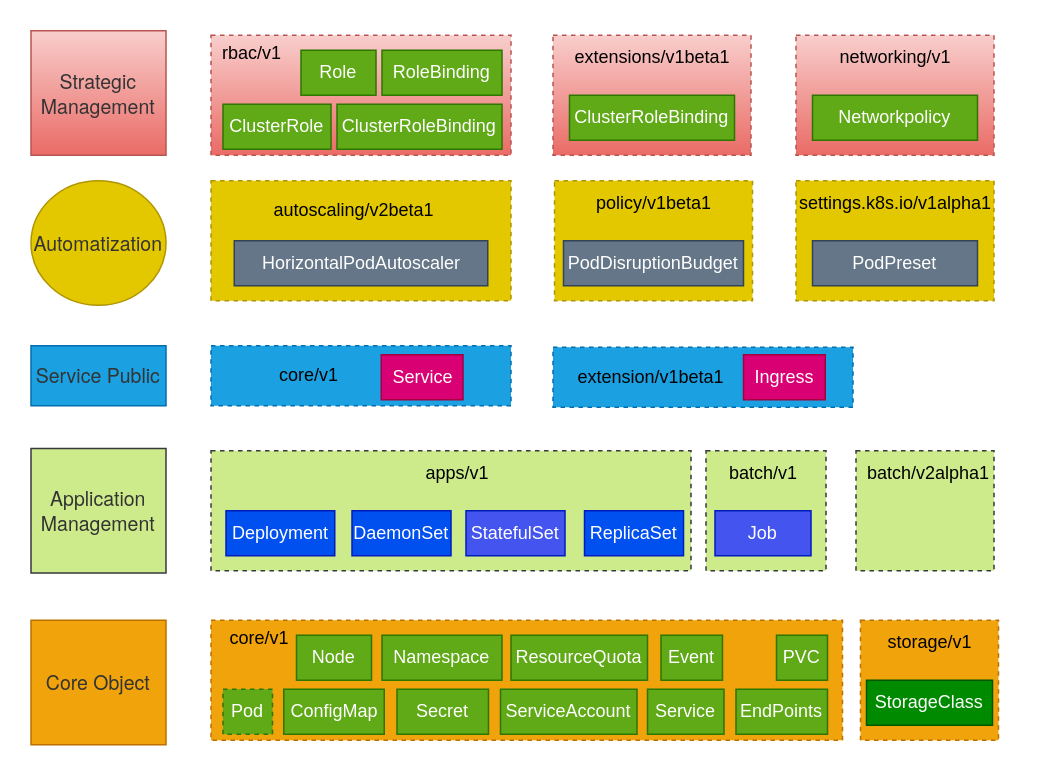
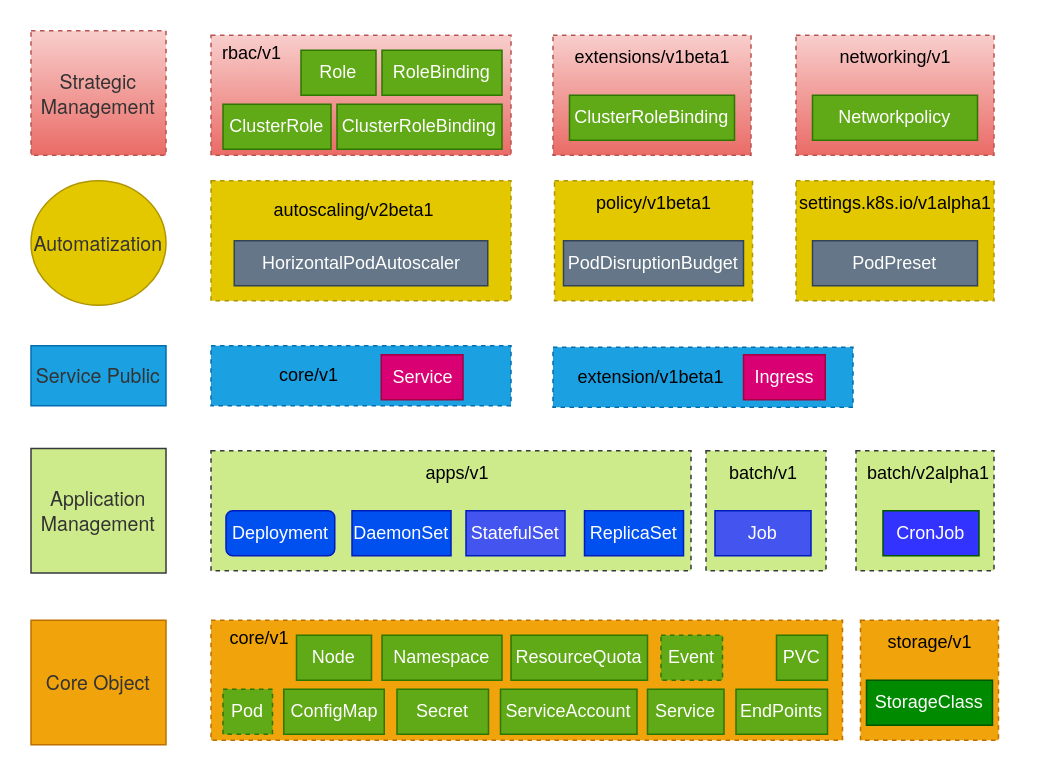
  <mxCell id="0" />
  <mxCell id="1" parent="0" />
  <mxCell id="2" value="" style="rounded=0;whiteSpace=wrap;html=1;dashed=1;fillColor=#f8cecc;strokeColor=#b85450;gradientColor=#ea6b66;" vertex="1" parent="1"><mxGeometry x="140" y="23" width="200" height="80" as="geometry" /></mxCell>
  <mxCell id="3" value="rbac/v1" style="text;html=1;resizable=0;autosize=1;align=center;verticalAlign=middle;points=[];fillColor=none;strokeColor=none;rounded=0;dashed=1;" vertex="1" parent="1"><mxGeometry x="137" y="20" width="60" height="30" as="geometry" /></mxCell>
  <mxCell id="4" value="Role" style="rounded=0;whiteSpace=wrap;html=1;fillColor=#60a917;strokeColor=#2D7600;fillStyle=auto;fontColor=#ffffff;" vertex="1" parent="1"><mxGeometry x="200" y="33" width="50" height="30" as="geometry" /></mxCell>
  <mxCell id="5" value="RoleBinding" style="rounded=0;whiteSpace=wrap;html=1;fillColor=#60a917;strokeColor=#2D7600;fontColor=#ffffff;" vertex="1" parent="1"><mxGeometry x="254" y="33" width="80" height="30" as="geometry" /></mxCell>
  <mxCell id="6" value="ClusterRole" style="rounded=0;whiteSpace=wrap;html=1;fillColor=#60a917;strokeColor=#2D7600;fontColor=#ffffff;" vertex="1" parent="1"><mxGeometry x="148" y="69" width="72" height="30" as="geometry" /></mxCell>
  <mxCell id="7" value="ClusterRoleBinding" style="rounded=0;whiteSpace=wrap;html=1;fillColor=#60a917;strokeColor=#2D7600;fontColor=#ffffff;" vertex="1" parent="1"><mxGeometry x="224" y="69" width="110" height="30" as="geometry" /></mxCell>
  <mxCell id="8" value="" style="rounded=0;whiteSpace=wrap;html=1;dashed=1;fillColor=#f8cecc;strokeColor=#b85450;gradientColor=#ea6b66;" vertex="1" parent="1"><mxGeometry x="368" y="23" width="132" height="80" as="geometry" /></mxCell>
  <mxCell id="9" value="extensions/v1beta1" style="text;html=1;resizable=0;autosize=1;align=center;verticalAlign=middle;points=[];fillColor=none;strokeColor=none;rounded=0;dashed=1;" vertex="1" parent="1"><mxGeometry x="369" y="23" width="130" height="30" as="geometry" /></mxCell>
  <mxCell id="10" value="ClusterRoleBinding" style="rounded=0;whiteSpace=wrap;html=1;fillColor=#60a917;strokeColor=#2D7600;fontColor=#ffffff;" vertex="1" parent="1"><mxGeometry x="379" y="63" width="110" height="30" as="geometry" /></mxCell>
  <mxCell id="11" value="" style="rounded=0;whiteSpace=wrap;html=1;dashed=1;fillColor=#f8cecc;strokeColor=#b85450;gradientColor=#ea6b66;" vertex="1" parent="1"><mxGeometry x="530" y="23" width="132" height="80" as="geometry" /></mxCell>
  <mxCell id="12" value="networking/v1" style="text;html=1;resizable=0;autosize=1;align=center;verticalAlign=middle;points=[];fillColor=none;strokeColor=none;rounded=0;dashed=1;" vertex="1" parent="1"><mxGeometry x="546" y="23" width="100" height="30" as="geometry" /></mxCell>
  <mxCell id="13" value="Networkpolicy" style="rounded=0;whiteSpace=wrap;html=1;fillColor=#60a917;strokeColor=#2D7600;fontColor=#ffffff;" vertex="1" parent="1"><mxGeometry x="541" y="63" width="110" height="30" as="geometry" /></mxCell>
  <mxCell id="14" value="" style="rounded=0;whiteSpace=wrap;html=1;dashed=1;fillColor=#e3c800;fontColor=#000000;strokeColor=#B09500;" vertex="1" parent="1"><mxGeometry x="140" y="120" width="200" height="80" as="geometry" /></mxCell>
  <mxCell id="15" value="autoscaling/v2beta1" style="text;html=1;resizable=0;autosize=1;align=center;verticalAlign=middle;points=[];fillColor=none;strokeColor=none;rounded=0;dashed=1;" vertex="1" parent="1"><mxGeometry x="170" y="125" width="130" height="30" as="geometry" /></mxCell>
  <mxCell id="16" value="HorizontalPodAutoscaler" style="rounded=0;whiteSpace=wrap;html=1;fillColor=#647687;fontColor=#ffffff;strokeColor=#314354;" vertex="1" parent="1"><mxGeometry x="155.5" y="160" width="169" height="30" as="geometry" /></mxCell>
  <mxCell id="17" value="" style="rounded=0;whiteSpace=wrap;html=1;dashed=1;fillColor=#e3c800;fontColor=#000000;strokeColor=#B09500;" vertex="1" parent="1"><mxGeometry x="369" y="120" width="132" height="80" as="geometry" /></mxCell>
  <mxCell id="18" value="policy/v1beta1" style="text;html=1;resizable=0;autosize=1;align=center;verticalAlign=middle;points=[];fillColor=none;strokeColor=none;rounded=0;dashed=1;" vertex="1" parent="1"><mxGeometry x="385" y="120" width="100" height="30" as="geometry" /></mxCell>
  <mxCell id="19" value="PodDisruptionBudget" style="rounded=0;whiteSpace=wrap;html=1;fillColor=#647687;fontColor=#ffffff;strokeColor=#314354;" vertex="1" parent="1"><mxGeometry x="375" y="160" width="120" height="30" as="geometry" /></mxCell>
  <mxCell id="20" value="" style="rounded=0;whiteSpace=wrap;html=1;dashed=1;fillColor=#e3c800;fontColor=#000000;strokeColor=#B09500;" vertex="1" parent="1"><mxGeometry x="530" y="120" width="132" height="80" as="geometry" /></mxCell>
  <mxCell id="21" value="settings.k8s.io/v1alpha1" style="text;html=1;resizable=0;autosize=1;align=center;verticalAlign=middle;points=[];fillColor=none;strokeColor=none;rounded=0;dashed=1;" vertex="1" parent="1"><mxGeometry x="521" y="120" width="150" height="30" as="geometry" /></mxCell>
  <mxCell id="22" value="PodPreset" style="rounded=0;whiteSpace=wrap;html=1;fillColor=#647687;fontColor=#ffffff;strokeColor=#314354;" vertex="1" parent="1"><mxGeometry x="541" y="160" width="110" height="30" as="geometry" /></mxCell>
  <mxCell id="23" value="" style="rounded=0;whiteSpace=wrap;html=1;dashed=1;fillColor=#1ba1e2;strokeColor=#006EAF;fontColor=#ffffff;" vertex="1" parent="1"><mxGeometry x="140" y="230" width="200" height="40" as="geometry" /></mxCell>
  <mxCell id="24" value="core/v1" style="text;html=1;resizable=0;autosize=1;align=center;verticalAlign=middle;points=[];fillColor=none;strokeColor=none;rounded=0;dashed=1;" vertex="1" parent="1"><mxGeometry x="175" y="235" width="60" height="30" as="geometry" /></mxCell>
  <mxCell id="25" value="Service" style="rounded=0;whiteSpace=wrap;html=1;fillColor=#d80073;strokeColor=#A50040;fontColor=#ffffff;" vertex="1" parent="1"><mxGeometry x="253.5" y="236" width="54.5" height="30" as="geometry" /></mxCell>
  <mxCell id="26" value="" style="rounded=0;whiteSpace=wrap;html=1;dashed=1;fillColor=#1ba1e2;strokeColor=#006EAF;fontColor=#ffffff;" vertex="1" parent="1"><mxGeometry x="368" y="231" width="200" height="40" as="geometry" /></mxCell>
  <mxCell id="27" value="extension/v1beta1" style="text;html=1;resizable=0;autosize=1;align=center;verticalAlign=middle;points=[];fillColor=none;strokeColor=none;rounded=0;dashed=1;" vertex="1" parent="1"><mxGeometry x="373" y="236" width="120" height="30" as="geometry" /></mxCell>
  <mxCell id="28" value="Ingress" style="rounded=0;whiteSpace=wrap;html=1;fillColor=#d80073;strokeColor=#A50040;fontColor=#ffffff;" vertex="1" parent="1"><mxGeometry x="495" y="236" width="54.5" height="30" as="geometry" /></mxCell>
  <mxCell id="29" value="" style="rounded=0;whiteSpace=wrap;html=1;dashed=1;fillColor=#cdeb8b;strokeColor=#36393d;" vertex="1" parent="1"><mxGeometry x="140" y="300" width="320" height="80" as="geometry" /></mxCell>
  <mxCell id="30" value="apps/v1" style="text;html=1;resizable=0;autosize=1;align=center;verticalAlign=middle;points=[];fillColor=none;strokeColor=none;rounded=0;dashed=1;" vertex="1" parent="1"><mxGeometry x="269" y="300" width="70" height="30" as="geometry" /></mxCell>
- <mxCell id="31" value="Deployment" style="rounded=0;whiteSpace=wrap;html=1;fillColor=#0050ef;fontColor=#ffffff;strokeColor=#001DBC;" vertex="1" parent="1"><mxGeometry x="150" y="340" width="72.5" height="30" as="geometry" /></mxCell>
+ <mxCell id="31" value="Deployment" style="whiteSpace=wrap;html=1;fillColor=#0050ef;fontColor=#ffffff;strokeColor=#001DBC;rounded=1;" vertex="1" parent="1"><mxGeometry x="150" y="340" width="72.5" height="30" as="geometry" /></mxCell>
  <mxCell id="32" value="DaemonSet" style="rounded=0;whiteSpace=wrap;html=1;fillColor=#0050ef;fontColor=#ffffff;strokeColor=#001DBC;" vertex="1" parent="1"><mxGeometry x="234" y="340" width="66" height="30" as="geometry" /></mxCell>
  <mxCell id="33" value="StatefulSet" style="rounded=0;whiteSpace=wrap;html=1;fillColor=#4354ef;fontColor=#ffffff;strokeColor=#001DBC;" vertex="1" parent="1"><mxGeometry x="310" y="340" width="66" height="30" as="geometry" /></mxCell>
  <mxCell id="34" value="ReplicaSet" style="rounded=0;whiteSpace=wrap;html=1;fillColor=#0050ef;fontColor=#ffffff;strokeColor=#001DBC;" vertex="1" parent="1"><mxGeometry x="389" y="340" width="66" height="30" as="geometry" /></mxCell>
  <mxCell id="35" value="" style="rounded=0;whiteSpace=wrap;html=1;dashed=1;fillColor=#cdeb8b;strokeColor=#36393d;" vertex="1" parent="1"><mxGeometry x="470" y="300" width="80" height="80" as="geometry" /></mxCell>
  <mxCell id="36" value="batch/v1" style="text;html=1;resizable=0;autosize=1;align=center;verticalAlign=middle;points=[];fillColor=none;strokeColor=none;rounded=0;dashed=1;" vertex="1" parent="1"><mxGeometry x="473" y="300" width="70" height="30" as="geometry" /></mxCell>
  <mxCell id="37" value="Job" style="rounded=0;whiteSpace=wrap;html=1;fillColor=#4354EF;fontColor=#ffffff;strokeColor=#001DBC;" vertex="1" parent="1"><mxGeometry x="476" y="340" width="64" height="30" as="geometry" /></mxCell>
  <mxCell id="38" value="" style="rounded=0;whiteSpace=wrap;html=1;dashed=1;fillColor=#cdeb8b;strokeColor=#36393d;" vertex="1" parent="1"><mxGeometry x="570" y="300" width="92" height="80" as="geometry" /></mxCell>
  <mxCell id="39" value="batch/v2alpha1" style="text;html=1;resizable=0;autosize=1;align=center;verticalAlign=middle;points=[];fillColor=none;strokeColor=none;rounded=0;dashed=1;" vertex="1" parent="1"><mxGeometry x="568" y="300" width="100" height="30" as="geometry" /></mxCell>
+ <mxCell id="40" value="CronJob" style="rounded=0;whiteSpace=wrap;html=1;fillColor=#3333FF;fontColor=#ffffff;strokeColor=#005700;" vertex="1" parent="1"><mxGeometry x="588" y="340" width="64" height="30" as="geometry" /></mxCell>
  <mxCell id="41" value="" style="rounded=0;whiteSpace=wrap;html=1;dashed=1;fillColor=#f0a30a;fontColor=#000000;strokeColor=#BD7000;" vertex="1" parent="1"><mxGeometry x="140" y="413" width="421" height="80" as="geometry" /></mxCell>
  <mxCell id="42" value="core/v1" style="text;html=1;resizable=0;autosize=1;align=center;verticalAlign=middle;points=[];fillColor=none;strokeColor=none;rounded=0;dashed=1;" vertex="1" parent="1"><mxGeometry x="142" y="410" width="60" height="30" as="geometry" /></mxCell>
  <mxCell id="43" value="Node" style="rounded=0;whiteSpace=wrap;html=1;fillColor=#60a917;strokeColor=#2D7600;fontColor=#ffffff;" vertex="1" parent="1"><mxGeometry x="197" y="423" width="50" height="30" as="geometry" /></mxCell>
  <mxCell id="44" value="Namespace" style="rounded=0;whiteSpace=wrap;html=1;fillColor=#60a917;fontColor=#ffffff;strokeColor=#2D7600;" vertex="1" parent="1"><mxGeometry x="254" y="423" width="80" height="30" as="geometry" /></mxCell>
  <mxCell id="45" value="Pod" style="rounded=0;whiteSpace=wrap;html=1;fillColor=#60a917;fontColor=#ffffff;strokeColor=#2D7600;dashed=1;" vertex="1" parent="1"><mxGeometry x="148" y="459" width="33" height="30" as="geometry" /></mxCell>
  <mxCell id="46" value="ConfigMap" style="rounded=0;whiteSpace=wrap;html=1;fillColor=#60a917;fontColor=#ffffff;strokeColor=#2D7600;" vertex="1" parent="1"><mxGeometry x="188.5" y="459" width="67" height="30" as="geometry" /></mxCell>
  <mxCell id="47" value="ResourceQuota" style="rounded=0;whiteSpace=wrap;html=1;fillColor=#60a917;fontColor=#ffffff;strokeColor=#2D7600;" vertex="1" parent="1"><mxGeometry x="340" y="423" width="91" height="30" as="geometry" /></mxCell>
- <mxCell id="48" value="Event" style="rounded=0;whiteSpace=wrap;html=1;fillColor=#60a917;fontColor=#ffffff;strokeColor=#2D7600;" vertex="1" parent="1"><mxGeometry x="440" y="423" width="41" height="30" as="geometry" /></mxCell>
+ <mxCell id="48" value="Event" style="rounded=0;whiteSpace=wrap;html=1;fillColor=#60a917;fontColor=#ffffff;strokeColor=#2D7600;dashed=1;" vertex="1" parent="1"><mxGeometry x="440" y="423" width="41" height="30" as="geometry" /></mxCell>
  <mxCell id="49" value="PVC" style="rounded=0;whiteSpace=wrap;html=1;fillColor=#60a917;fontColor=#ffffff;strokeColor=#2D7600;" vertex="1" parent="1"><mxGeometry x="517" y="423" width="34" height="30" as="geometry" /></mxCell>
  <mxCell id="50" value="Secret" style="rounded=0;whiteSpace=wrap;html=1;fillColor=#60a917;fontColor=#ffffff;strokeColor=#2D7600;" vertex="1" parent="1"><mxGeometry x="264" y="459" width="61" height="30" as="geometry" /></mxCell>
  <mxCell id="51" value="ServiceAccount" style="rounded=0;whiteSpace=wrap;html=1;fillColor=#60a917;fontColor=#ffffff;strokeColor=#2D7600;" vertex="1" parent="1"><mxGeometry x="333" y="459" width="91" height="30" as="geometry" /></mxCell>
  <mxCell id="52" value="Service" style="rounded=0;whiteSpace=wrap;html=1;fillColor=#60a917;fontColor=#ffffff;strokeColor=#2D7600;" vertex="1" parent="1"><mxGeometry x="431" y="459" width="51" height="30" as="geometry" /></mxCell>
  <mxCell id="53" value="EndPoints" style="rounded=0;whiteSpace=wrap;html=1;fillColor=#60a917;fontColor=#ffffff;strokeColor=#2D7600;" vertex="1" parent="1"><mxGeometry x="490" y="459" width="61" height="30" as="geometry" /></mxCell>
  <mxCell id="54" value="" style="rounded=0;whiteSpace=wrap;html=1;dashed=1;fillColor=#f0a30a;fontColor=#000000;strokeColor=#BD7000;" vertex="1" parent="1"><mxGeometry x="573" y="413" width="92" height="80" as="geometry" /></mxCell>
  <mxCell id="55" value="storage/v1" style="text;html=1;resizable=0;autosize=1;align=center;verticalAlign=middle;points=[];fillColor=none;strokeColor=none;rounded=0;dashed=1;" vertex="1" parent="1"><mxGeometry x="579" y="413" width="80" height="30" as="geometry" /></mxCell>
  <mxCell id="56" value="StorageClass" style="rounded=0;whiteSpace=wrap;html=1;fillColor=#008a00;fontColor=#ffffff;strokeColor=#005700;" vertex="1" parent="1"><mxGeometry x="577" y="453" width="84" height="30" as="geometry" /></mxCell>
- <mxCell id="57" value="&lt;span style=&quot;color: rgb(51, 51, 51); font-family: &amp;quot;Helvetica Neue&amp;quot;, Helvetica, Arial, &amp;quot;Hiragino Sans GB&amp;quot;, &amp;quot;Hiragino Sans GB W3&amp;quot;, &amp;quot;Microsoft YaHei UI&amp;quot;, &amp;quot;Microsoft YaHei&amp;quot;, sans-serif; font-size: 13px; text-align: start;&quot;&gt;Strategic Management&lt;/span&gt;" style="rounded=0;whiteSpace=wrap;html=1;fillColor=#f8cecc;strokeColor=#b85450;gradientColor=#ea6b66;" vertex="1" parent="1"><mxGeometry x="20" y="20" width="90" height="83" as="geometry" /></mxCell>
+ <mxCell id="57" value="&lt;span style=&quot;color: rgb(51, 51, 51); font-family: &amp;quot;Helvetica Neue&amp;quot;, Helvetica, Arial, &amp;quot;Hiragino Sans GB&amp;quot;, &amp;quot;Hiragino Sans GB W3&amp;quot;, &amp;quot;Microsoft YaHei UI&amp;quot;, &amp;quot;Microsoft YaHei&amp;quot;, sans-serif; font-size: 13px; text-align: start;&quot;&gt;Strategic Management&lt;/span&gt;" style="rounded=0;whiteSpace=wrap;html=1;fillColor=#f8cecc;strokeColor=#b85450;gradientColor=#ea6b66;dashed=1;" vertex="1" parent="1"><mxGeometry x="20" y="20" width="90" height="83" as="geometry" /></mxCell>
  <mxCell id="58" value="&lt;span style=&quot;color: rgb(51, 51, 51); font-family: &amp;quot;Helvetica Neue&amp;quot;, Helvetica, Arial, &amp;quot;Hiragino Sans GB&amp;quot;, &amp;quot;Hiragino Sans GB W3&amp;quot;, &amp;quot;Microsoft YaHei UI&amp;quot;, &amp;quot;Microsoft YaHei&amp;quot;, sans-serif; font-size: 13px; text-align: left;&quot;&gt;Automatization&lt;/span&gt;" style="ellipse;whiteSpace=wrap;html=1;fillColor=#e3c800;fontColor=#000000;strokeColor=#B09500;" vertex="1" parent="1"><mxGeometry x="20" y="120" width="90" height="83" as="geometry" /></mxCell>
  <mxCell id="59" value="&lt;span style=&quot;color: rgb(51, 51, 51); font-family: &amp;quot;Helvetica Neue&amp;quot;, Helvetica, Arial, &amp;quot;Hiragino Sans GB&amp;quot;, &amp;quot;Hiragino Sans GB W3&amp;quot;, &amp;quot;Microsoft YaHei UI&amp;quot;, &amp;quot;Microsoft YaHei&amp;quot;, sans-serif; font-size: 13px; text-align: start;&quot;&gt;Service Public&lt;/span&gt;" style="rounded=0;whiteSpace=wrap;html=1;fillColor=#1ba1e2;strokeColor=#006EAF;fontColor=#ffffff;" vertex="1" parent="1"><mxGeometry x="20" y="230" width="90" height="40" as="geometry" /></mxCell>
  <mxCell id="60" value="&lt;span style=&quot;color: rgb(51, 51, 51); font-family: &amp;quot;Helvetica Neue&amp;quot;, Helvetica, Arial, &amp;quot;Hiragino Sans GB&amp;quot;, &amp;quot;Hiragino Sans GB W3&amp;quot;, &amp;quot;Microsoft YaHei UI&amp;quot;, &amp;quot;Microsoft YaHei&amp;quot;, sans-serif; font-size: 13px; text-align: left;&quot;&gt;Application Management&lt;/span&gt;" style="rounded=0;whiteSpace=wrap;html=1;fillColor=#cdeb8b;strokeColor=#36393d;" vertex="1" parent="1"><mxGeometry x="20" y="298.5" width="90" height="83" as="geometry" /></mxCell>
  <mxCell id="61" value="&lt;span style=&quot;color: rgb(51, 51, 51); font-family: &amp;quot;Helvetica Neue&amp;quot;, Helvetica, Arial, &amp;quot;Hiragino Sans GB&amp;quot;, &amp;quot;Hiragino Sans GB W3&amp;quot;, &amp;quot;Microsoft YaHei UI&amp;quot;, &amp;quot;Microsoft YaHei&amp;quot;, sans-serif; font-size: 13px; text-align: start;&quot;&gt;Core Object&lt;/span&gt;" style="rounded=0;whiteSpace=wrap;html=1;fillColor=#f0a30a;fontColor=#000000;strokeColor=#BD7000;" vertex="1" parent="1"><mxGeometry x="20" y="413" width="90" height="83" as="geometry" /></mxCell>
